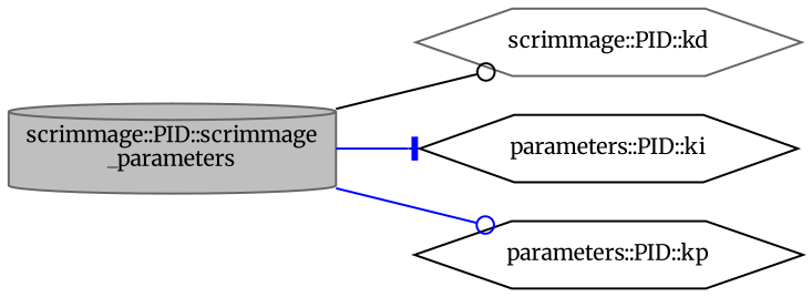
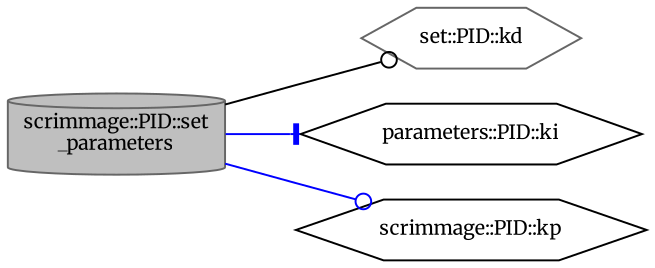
  digraph {
    fontname=Merriweather
    rankdir=LR
    node [color=gray40 fillcolor=white fontname=Merriweather fontsize=10 shape=hexagon style=filled]
    edge [arrowhead=odot color=blue fontname=Merriweather fontsize=10 labelfontname=Helvetica labelfontsize=10 style=solid]
-   n1 [fillcolor=grey75 fontcolor=black height=0.2 label="scrimmage::PID::scrimmage\l_parameters" shape=cylinder width=0.4]
-   n2 [height=0.2 label="scrimmage::PID::kd" width=0.4]
+   n1 [fillcolor=grey75 fontcolor=black height=0.2 label="scrimmage::PID::set\l_parameters" shape=cylinder width=0.4]
+   n2 [height=0.2 label="set::PID::kd" width=0.4]
    n3 [color=black height=0.2 label="parameters::PID::ki" width=0.4]
-   n4 [color=black height=0.2 label="parameters::PID::kp" width=0.4]
+   n4 [color=black height=0.2 label="scrimmage::PID::kp" width=0.4]
    n1 -> n2 [color=black]
    n1 -> n3 [arrowhead=tee]
    n1 -> n4
  }
